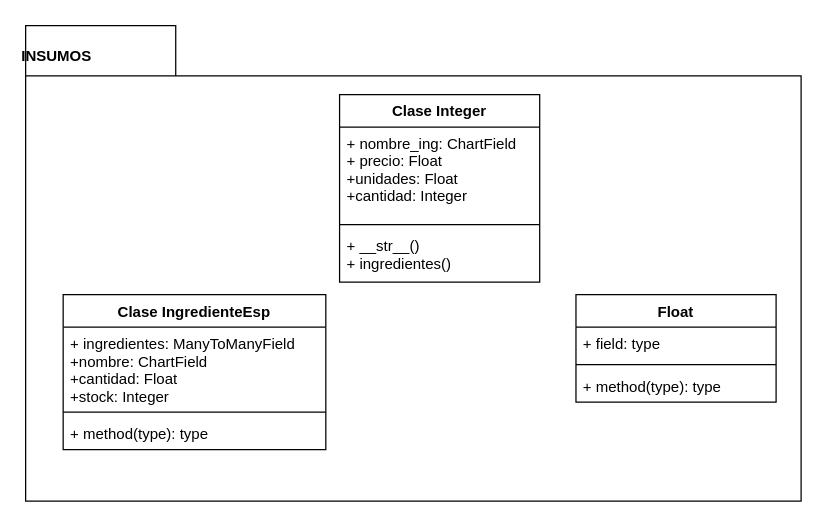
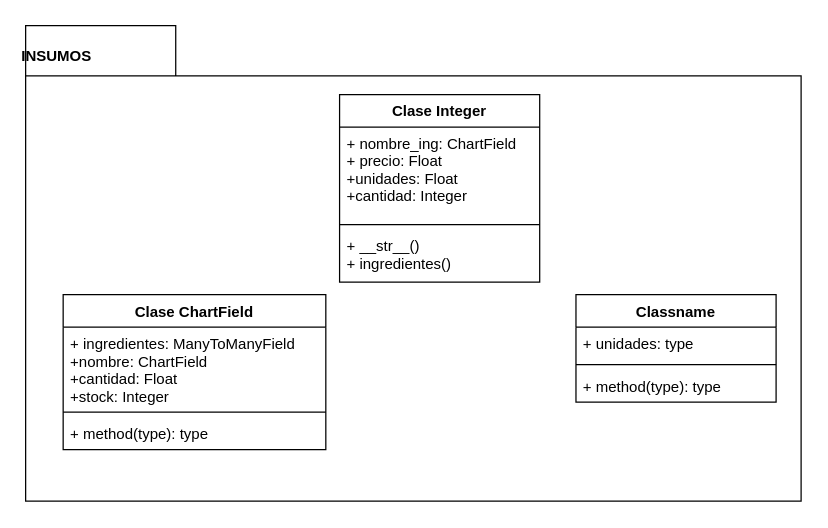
  <mxCell id="0" />
  <mxCell id="1" parent="0" />
  <mxCell id="2" value="" style="shape=folder;fontStyle=1;spacingTop=10;tabWidth=120;tabHeight=40;tabPosition=left;html=1;" vertex="1" parent="1"><mxGeometry x="20" y="20" width="620" height="380" as="geometry" /></mxCell>
  <mxCell id="3" value="INSUMOS" style="text;html=1;strokeColor=none;fillColor=none;align=center;verticalAlign=middle;whiteSpace=wrap;rounded=0;fontStyle=1" vertex="1" parent="1"><mxGeometry x="25" y="35" width="40" height="20" as="geometry" /></mxCell>
  <mxCell id="4" value="Clase Integer" style="swimlane;fontStyle=1;align=center;verticalAlign=top;childLayout=stackLayout;horizontal=1;startSize=26;horizontalStack=0;resizeParent=1;resizeParentMax=0;resizeLast=0;collapsible=1;marginBottom=0;" vertex="1" parent="1"><mxGeometry x="271" y="75" width="160" height="150" as="geometry" /></mxCell>
  <mxCell id="5" value="+ nombre_ing: ChartField&#10;+ precio: Float&#10;+unidades: Float&#10;+cantidad: Integer&#10;" style="text;strokeColor=none;fillColor=none;align=left;verticalAlign=top;spacingLeft=4;spacingRight=4;overflow=hidden;rotatable=0;points=[[0,0.5],[1,0.5]];portConstraint=eastwest;" vertex="1" parent="4"><mxGeometry y="26" width="160" height="74" as="geometry" /></mxCell>
  <mxCell id="6" value="" style="line;strokeWidth=1;fillColor=none;align=left;verticalAlign=middle;spacingTop=-1;spacingLeft=3;spacingRight=3;rotatable=0;labelPosition=right;points=[];portConstraint=eastwest;" vertex="1" parent="4"><mxGeometry y="100" width="160" height="8" as="geometry" /></mxCell>
  <mxCell id="7" value="+ __str__()&#10;+ ingredientes()" style="text;strokeColor=none;fillColor=none;align=left;verticalAlign=top;spacingLeft=4;spacingRight=4;overflow=hidden;rotatable=0;points=[[0,0.5],[1,0.5]];portConstraint=eastwest;" vertex="1" parent="4"><mxGeometry y="108" width="160" height="42" as="geometry" /></mxCell>
- <mxCell id="8" value="Clase IngredienteEsp" style="swimlane;fontStyle=1;align=center;verticalAlign=top;childLayout=stackLayout;horizontal=1;startSize=26;horizontalStack=0;resizeParent=1;resizeParentMax=0;resizeLast=0;collapsible=1;marginBottom=0;" vertex="1" parent="1"><mxGeometry x="50" y="235" width="210" height="124" as="geometry" /></mxCell>
+ <mxCell id="8" value="Clase ChartField" style="swimlane;fontStyle=1;align=center;verticalAlign=top;childLayout=stackLayout;horizontal=1;startSize=26;horizontalStack=0;resizeParent=1;resizeParentMax=0;resizeLast=0;collapsible=1;marginBottom=0;" vertex="1" parent="1"><mxGeometry x="50" y="235" width="210" height="124" as="geometry" /></mxCell>
  <mxCell id="9" value="+ ingredientes: ManyToManyField&#10;+nombre: ChartField&#10;+cantidad: Float&#10;+stock: Integer" style="text;strokeColor=none;fillColor=none;align=left;verticalAlign=top;spacingLeft=4;spacingRight=4;overflow=hidden;rotatable=0;points=[[0,0.5],[1,0.5]];portConstraint=eastwest;" vertex="1" parent="8"><mxGeometry y="26" width="210" height="64" as="geometry" /></mxCell>
  <mxCell id="10" value="" style="line;strokeWidth=1;fillColor=none;align=left;verticalAlign=middle;spacingTop=-1;spacingLeft=3;spacingRight=3;rotatable=0;labelPosition=right;points=[];portConstraint=eastwest;" vertex="1" parent="8"><mxGeometry y="90" width="210" height="8" as="geometry" /></mxCell>
  <mxCell id="11" value="+ method(type): type" style="text;strokeColor=none;fillColor=none;align=left;verticalAlign=top;spacingLeft=4;spacingRight=4;overflow=hidden;rotatable=0;points=[[0,0.5],[1,0.5]];portConstraint=eastwest;" vertex="1" parent="8"><mxGeometry y="98" width="210" height="26" as="geometry" /></mxCell>
- <mxCell id="12" value="Float" style="swimlane;fontStyle=1;align=center;verticalAlign=top;childLayout=stackLayout;horizontal=1;startSize=26;horizontalStack=0;resizeParent=1;resizeParentMax=0;resizeLast=0;collapsible=1;marginBottom=0;" vertex="1" parent="1"><mxGeometry x="460" y="235" width="160" height="86" as="geometry" /></mxCell>
- <mxCell id="13" value="+ field: type" style="text;strokeColor=none;fillColor=none;align=left;verticalAlign=top;spacingLeft=4;spacingRight=4;overflow=hidden;rotatable=0;points=[[0,0.5],[1,0.5]];portConstraint=eastwest;" vertex="1" parent="12"><mxGeometry y="26" width="160" height="26" as="geometry" /></mxCell>
+ <mxCell id="12" value="Classname" style="swimlane;fontStyle=1;align=center;verticalAlign=top;childLayout=stackLayout;horizontal=1;startSize=26;horizontalStack=0;resizeParent=1;resizeParentMax=0;resizeLast=0;collapsible=1;marginBottom=0;" vertex="1" parent="1"><mxGeometry x="460" y="235" width="160" height="86" as="geometry" /></mxCell>
+ <mxCell id="13" value="+ unidades: type" style="text;strokeColor=none;fillColor=none;align=left;verticalAlign=top;spacingLeft=4;spacingRight=4;overflow=hidden;rotatable=0;points=[[0,0.5],[1,0.5]];portConstraint=eastwest;" vertex="1" parent="12"><mxGeometry y="26" width="160" height="26" as="geometry" /></mxCell>
  <mxCell id="14" value="" style="line;strokeWidth=1;fillColor=none;align=left;verticalAlign=middle;spacingTop=-1;spacingLeft=3;spacingRight=3;rotatable=0;labelPosition=right;points=[];portConstraint=eastwest;" vertex="1" parent="12"><mxGeometry y="52" width="160" height="8" as="geometry" /></mxCell>
  <mxCell id="15" value="+ method(type): type" style="text;strokeColor=none;fillColor=none;align=left;verticalAlign=top;spacingLeft=4;spacingRight=4;overflow=hidden;rotatable=0;points=[[0,0.5],[1,0.5]];portConstraint=eastwest;" vertex="1" parent="12"><mxGeometry y="60" width="160" height="26" as="geometry" /></mxCell>
